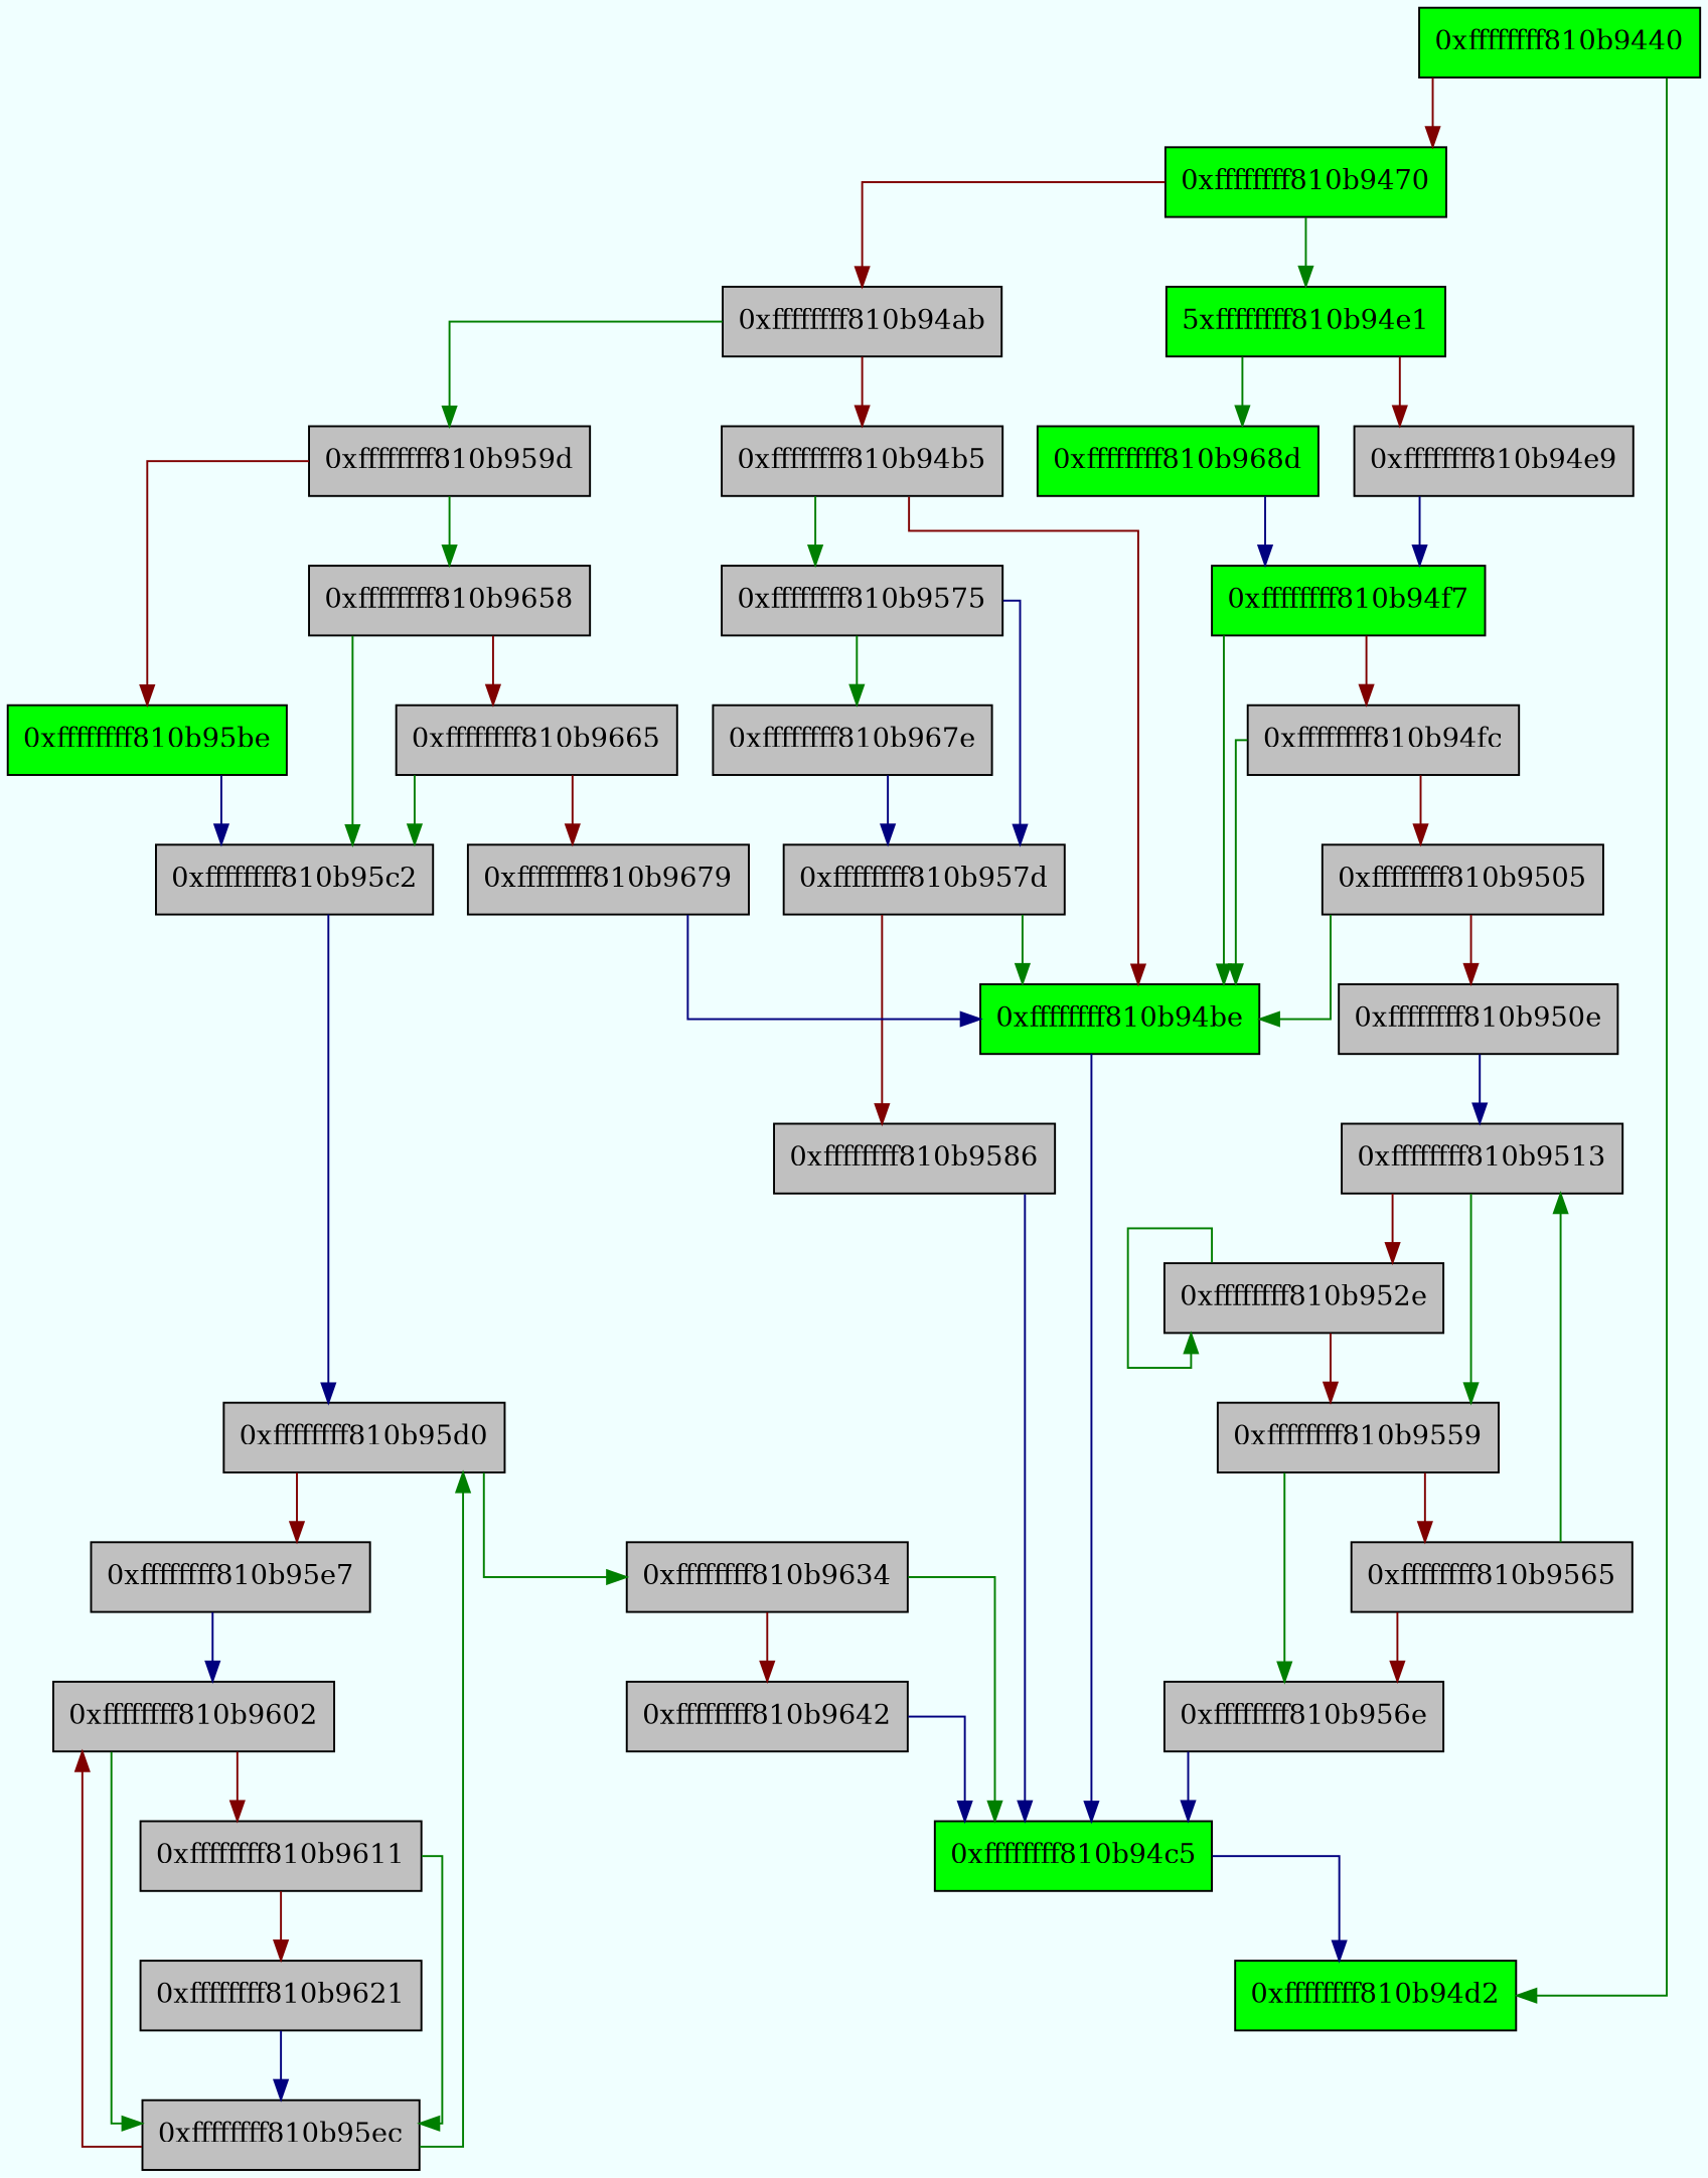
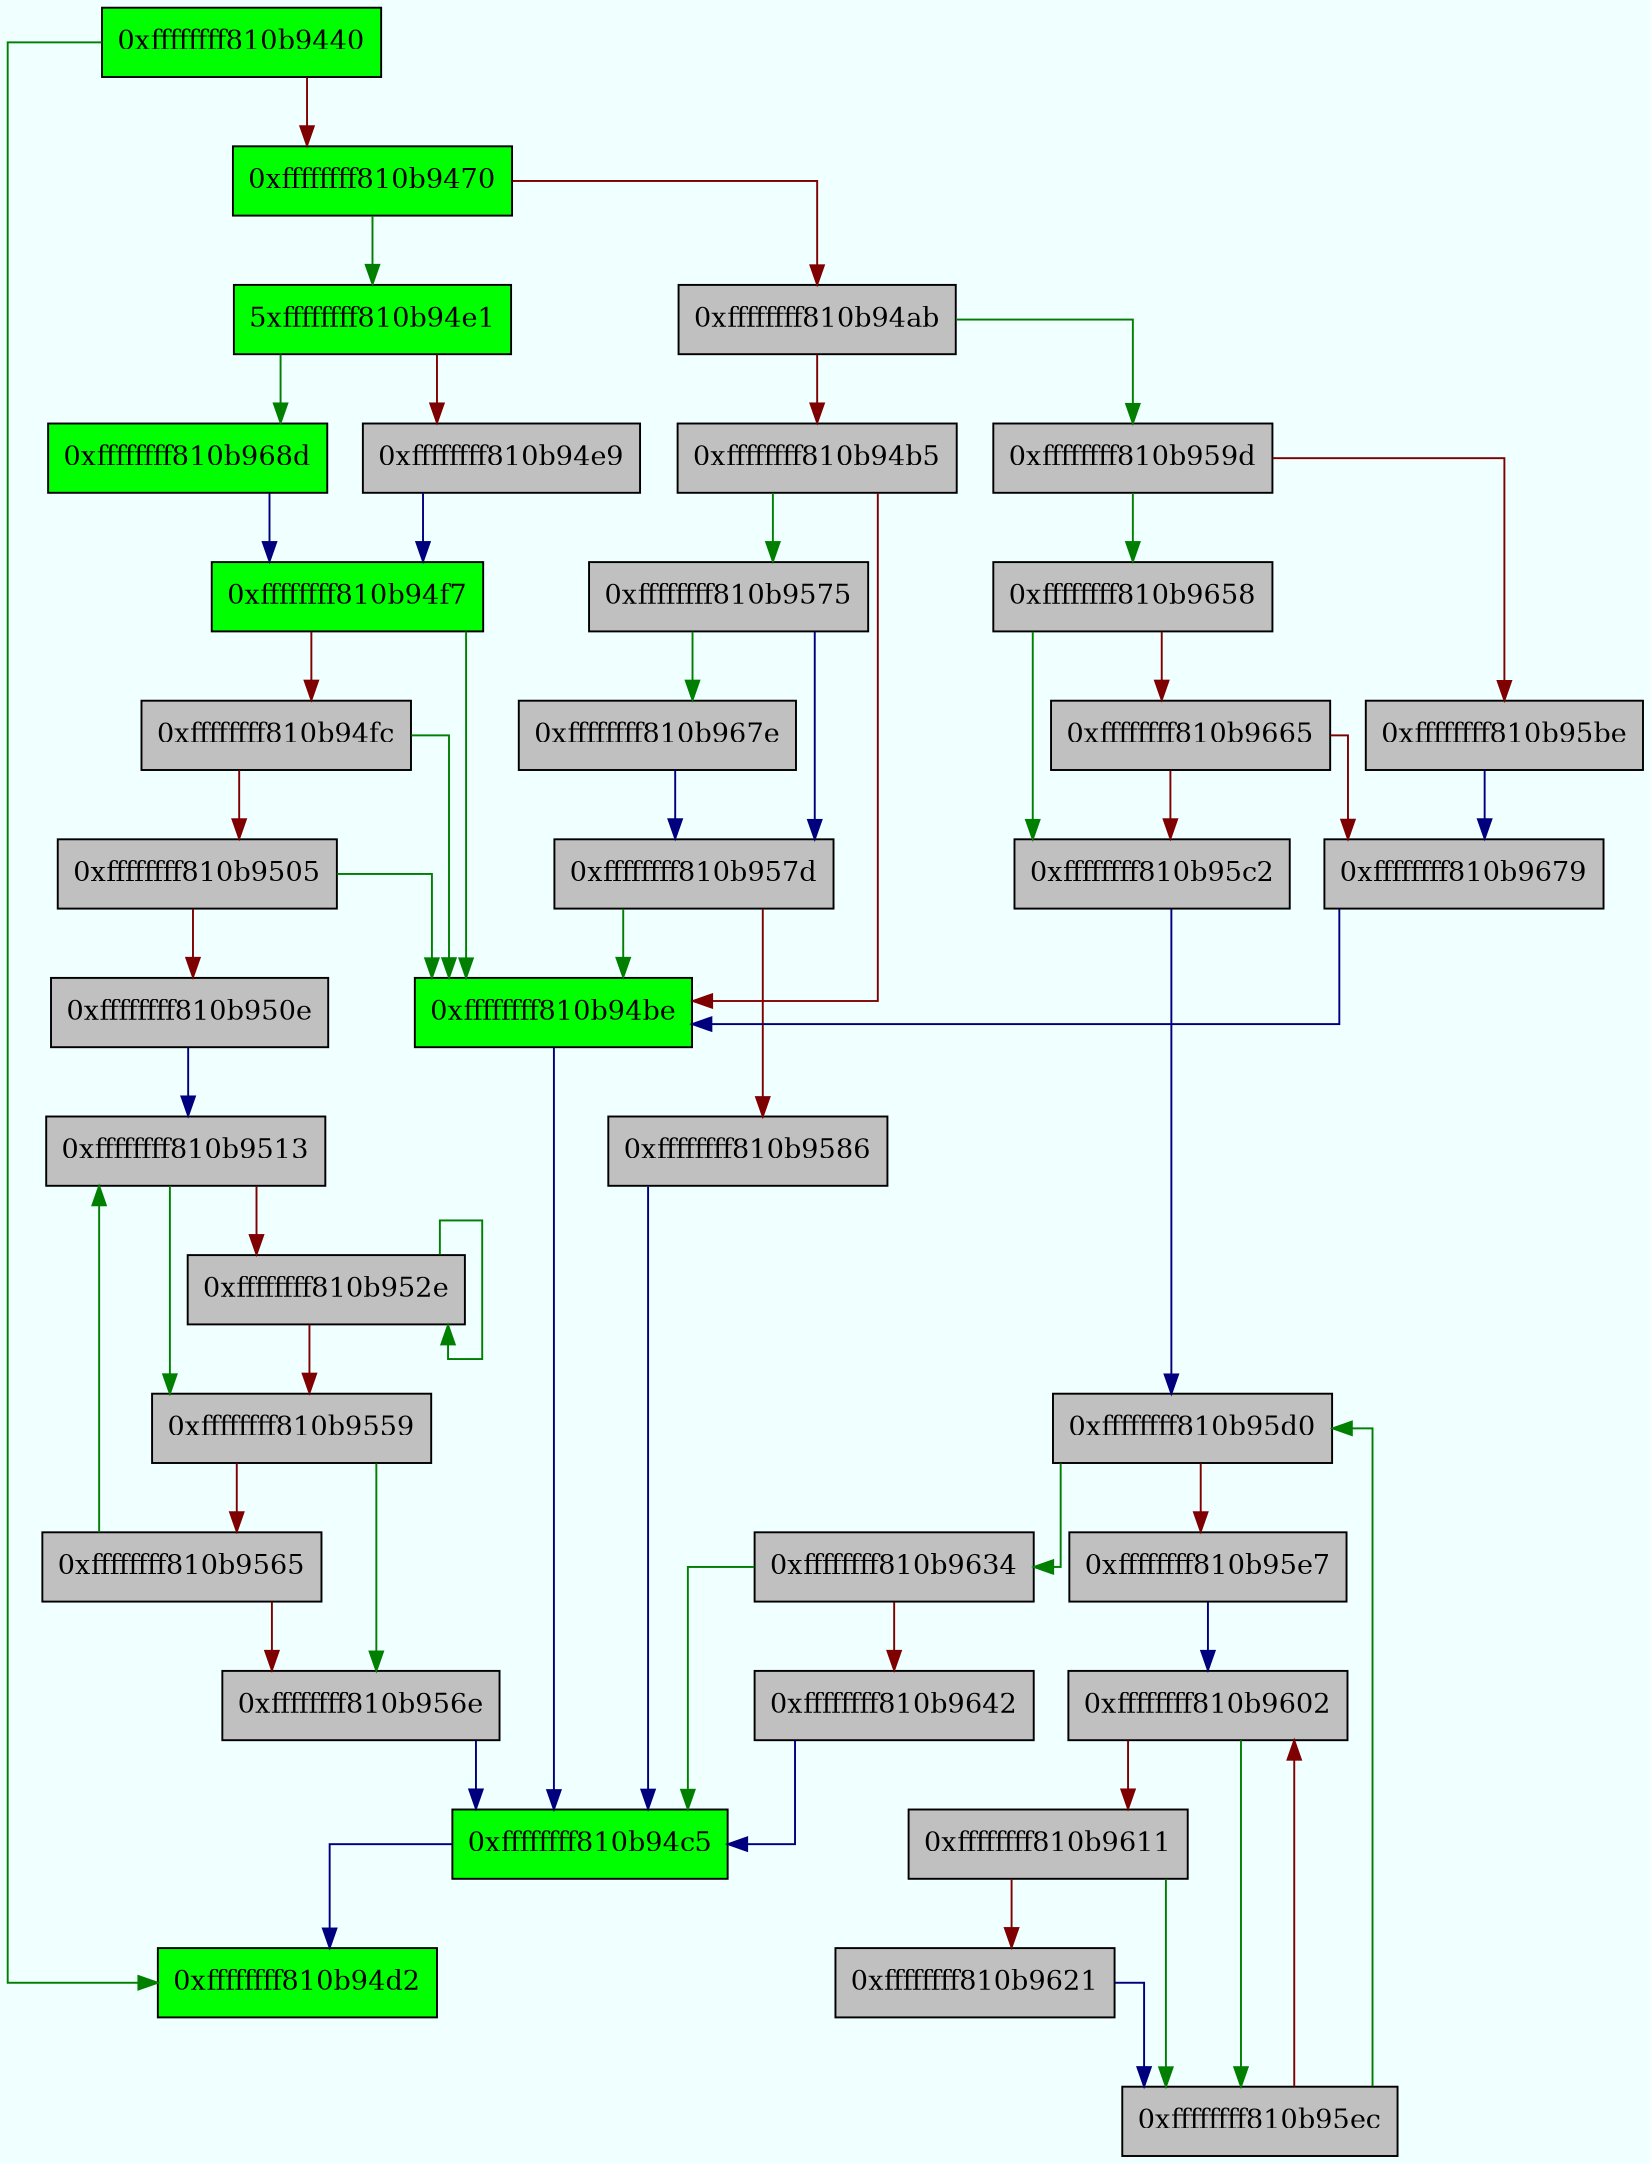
  digraph {
    bgcolor=azure
    fontname=Courier
    fontsize=8
    splines=ortho
    node [fillcolor=gray shape=box style=filled]
    edge [arrowhead=normal color="#007f00"]
    "0xffffffff810b9440" [fillcolor=green]
    "0xffffffff810b94d2" [fillcolor=green]
    "0xffffffff810b9470" [fillcolor=green]
    n4 [fillcolor=green label="5xffffffff810b94e1"]
    "0xffffffff810b94ab"
    "0xffffffff810b968d" [fillcolor=green]
    "0xffffffff810b94e9"
    "0xffffffff810b959d"
    "0xffffffff810b94b5"
    "0xffffffff810b94f7" [fillcolor=green]
    "0xffffffff810b9658"
-   "0xffffffff810b95be" [fillcolor=green]
+   "0xffffffff810b95be"
    "0xffffffff810b9575"
    "0xffffffff810b94be" [fillcolor=green]
    "0xffffffff810b94fc"
    "0xffffffff810b95c2"
    "0xffffffff810b9665"
    "0xffffffff810b967e"
    "0xffffffff810b957d"
    "0xffffffff810b94c5" [fillcolor=green]
    "0xffffffff810b95d0"
    "0xffffffff810b9679"
    "0xffffffff810b9586"
    "0xffffffff810b9505"
    "0xffffffff810b950e"
    "0xffffffff810b9513"
    "0xffffffff810b9559"
    "0xffffffff810b952e"
    "0xffffffff810b956e"
    "0xffffffff810b9565"
    "0xffffffff810b9634"
    "0xffffffff810b95e7"
    "0xffffffff810b9642"
    "0xffffffff810b9602"
    "0xffffffff810b95ec"
    "0xffffffff810b9611"
    "0xffffffff810b9621"
    "0xffffffff810b9440" -> "0xffffffff810b94d2"
    "0xffffffff810b9440" -> "0xffffffff810b9470" [color="#7f0000"]
    "0xffffffff810b9470" -> n4
    "0xffffffff810b9470" -> "0xffffffff810b94ab" [color="#7f0000"]
    n4 -> "0xffffffff810b968d"
    n4 -> "0xffffffff810b94e9" [color="#7f0000"]
    "0xffffffff810b94ab" -> "0xffffffff810b959d"
    "0xffffffff810b94ab" -> "0xffffffff810b94b5" [color="#7f0000"]
    "0xffffffff810b968d" -> "0xffffffff810b94f7" [color="#00007f"]
    "0xffffffff810b94e9" -> "0xffffffff810b94f7" [color="#00007f"]
    "0xffffffff810b959d" -> "0xffffffff810b9658"
    "0xffffffff810b959d" -> "0xffffffff810b95be" [color="#7f0000"]
    "0xffffffff810b94b5" -> "0xffffffff810b9575"
    "0xffffffff810b94b5" -> "0xffffffff810b94be" [color="#7f0000"]
    "0xffffffff810b94f7" -> "0xffffffff810b94be"
    "0xffffffff810b94f7" -> "0xffffffff810b94fc" [color="#7f0000"]
    "0xffffffff810b9658" -> "0xffffffff810b95c2"
    "0xffffffff810b9658" -> "0xffffffff810b9665" [color="#7f0000"]
-   "0xffffffff810b95be" -> "0xffffffff810b95c2" [color="#00007f"]
+   "0xffffffff810b95be" -> "0xffffffff810b9679" [color="#00007f"]
    "0xffffffff810b9575" -> "0xffffffff810b967e"
    "0xffffffff810b9575" -> "0xffffffff810b957d" [color="#00007f"]
    "0xffffffff810b94be" -> "0xffffffff810b94c5" [color="#00007f"]
    "0xffffffff810b94fc" -> "0xffffffff810b94be"
    "0xffffffff810b94fc" -> "0xffffffff810b9505" [color="#7f0000"]
    "0xffffffff810b95c2" -> "0xffffffff810b95d0" [color="#00007f"]
-   "0xffffffff810b9665" -> "0xffffffff810b95c2"
+   "0xffffffff810b9665" -> "0xffffffff810b95c2" [color="#7f0000"]
    "0xffffffff810b9665" -> "0xffffffff810b9679" [color="#7f0000"]
    "0xffffffff810b967e" -> "0xffffffff810b957d" [color="#00007f"]
    "0xffffffff810b957d" -> "0xffffffff810b94be"
    "0xffffffff810b957d" -> "0xffffffff810b9586" [color="#7f0000"]
    "0xffffffff810b94c5" -> "0xffffffff810b94d2" [color="#00007f"]
    "0xffffffff810b95d0" -> "0xffffffff810b9634"
    "0xffffffff810b95d0" -> "0xffffffff810b95e7" [color="#7f0000"]
    "0xffffffff810b9679" -> "0xffffffff810b94be" [color="#00007f"]
    "0xffffffff810b9586" -> "0xffffffff810b94c5" [color="#00007f"]
    "0xffffffff810b9505" -> "0xffffffff810b94be"
    "0xffffffff810b9505" -> "0xffffffff810b950e" [color="#7f0000"]
    "0xffffffff810b950e" -> "0xffffffff810b9513" [color="#00007f"]
    "0xffffffff810b9513" -> "0xffffffff810b9559"
    "0xffffffff810b9513" -> "0xffffffff810b952e" [color="#7f0000"]
    "0xffffffff810b9559" -> "0xffffffff810b956e"
    "0xffffffff810b9559" -> "0xffffffff810b9565" [color="#7f0000"]
    "0xffffffff810b952e" -> "0xffffffff810b9559" [color="#7f0000"]
    "0xffffffff810b952e" -> "0xffffffff810b952e"
    "0xffffffff810b956e" -> "0xffffffff810b94c5" [color="#00007f"]
    "0xffffffff810b9565" -> "0xffffffff810b9513"
    "0xffffffff810b9565" -> "0xffffffff810b956e" [color="#7f0000"]
    "0xffffffff810b9634" -> "0xffffffff810b94c5"
    "0xffffffff810b9634" -> "0xffffffff810b9642" [color="#7f0000"]
    "0xffffffff810b95e7" -> "0xffffffff810b9602" [color="#00007f"]
    "0xffffffff810b9642" -> "0xffffffff810b94c5" [color="#00007f"]
    "0xffffffff810b9602" -> "0xffffffff810b95ec"
    "0xffffffff810b9602" -> "0xffffffff810b9611" [color="#7f0000"]
    "0xffffffff810b95ec" -> "0xffffffff810b95d0"
    "0xffffffff810b95ec" -> "0xffffffff810b9602" [color="#7f0000"]
    "0xffffffff810b9611" -> "0xffffffff810b95ec"
    "0xffffffff810b9611" -> "0xffffffff810b9621" [color="#7f0000"]
    "0xffffffff810b9621" -> "0xffffffff810b95ec" [color="#00007f"]
  }
